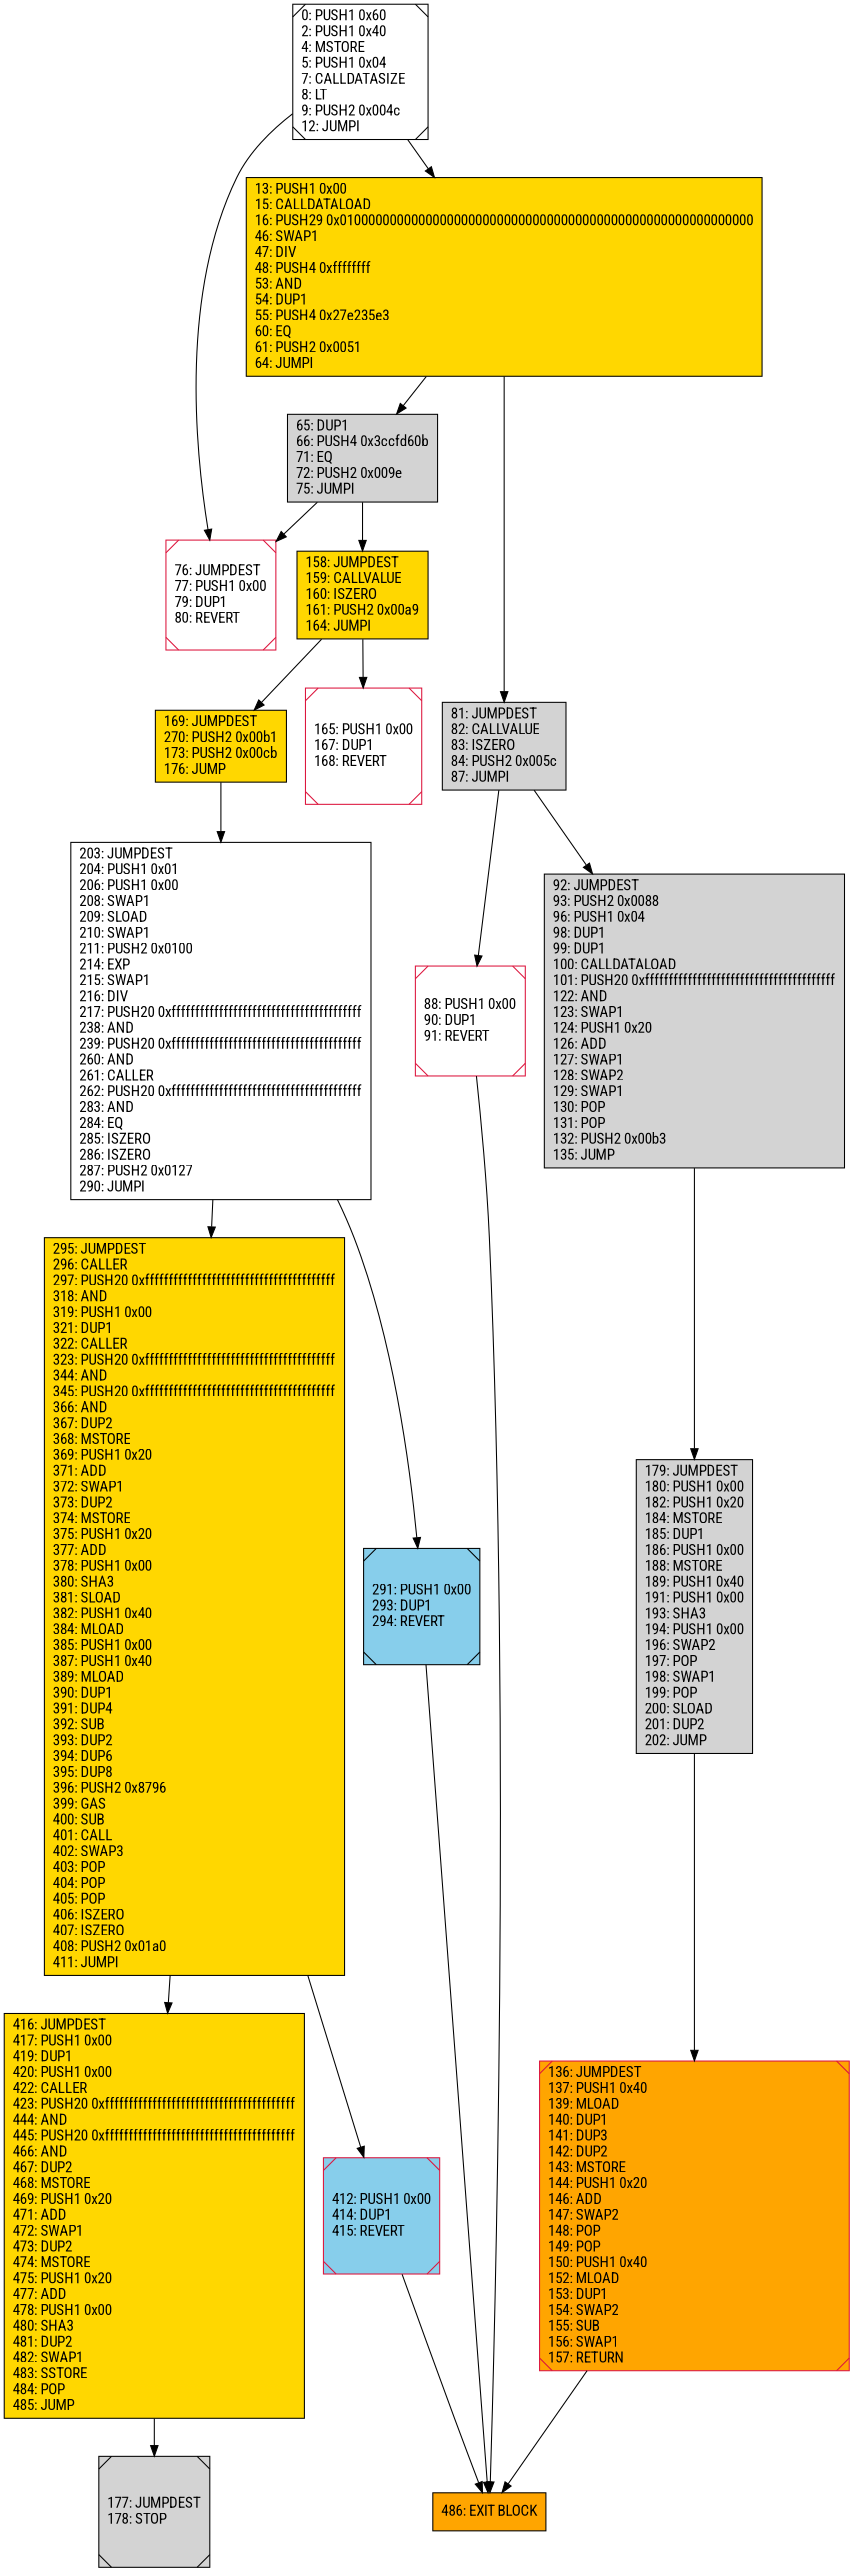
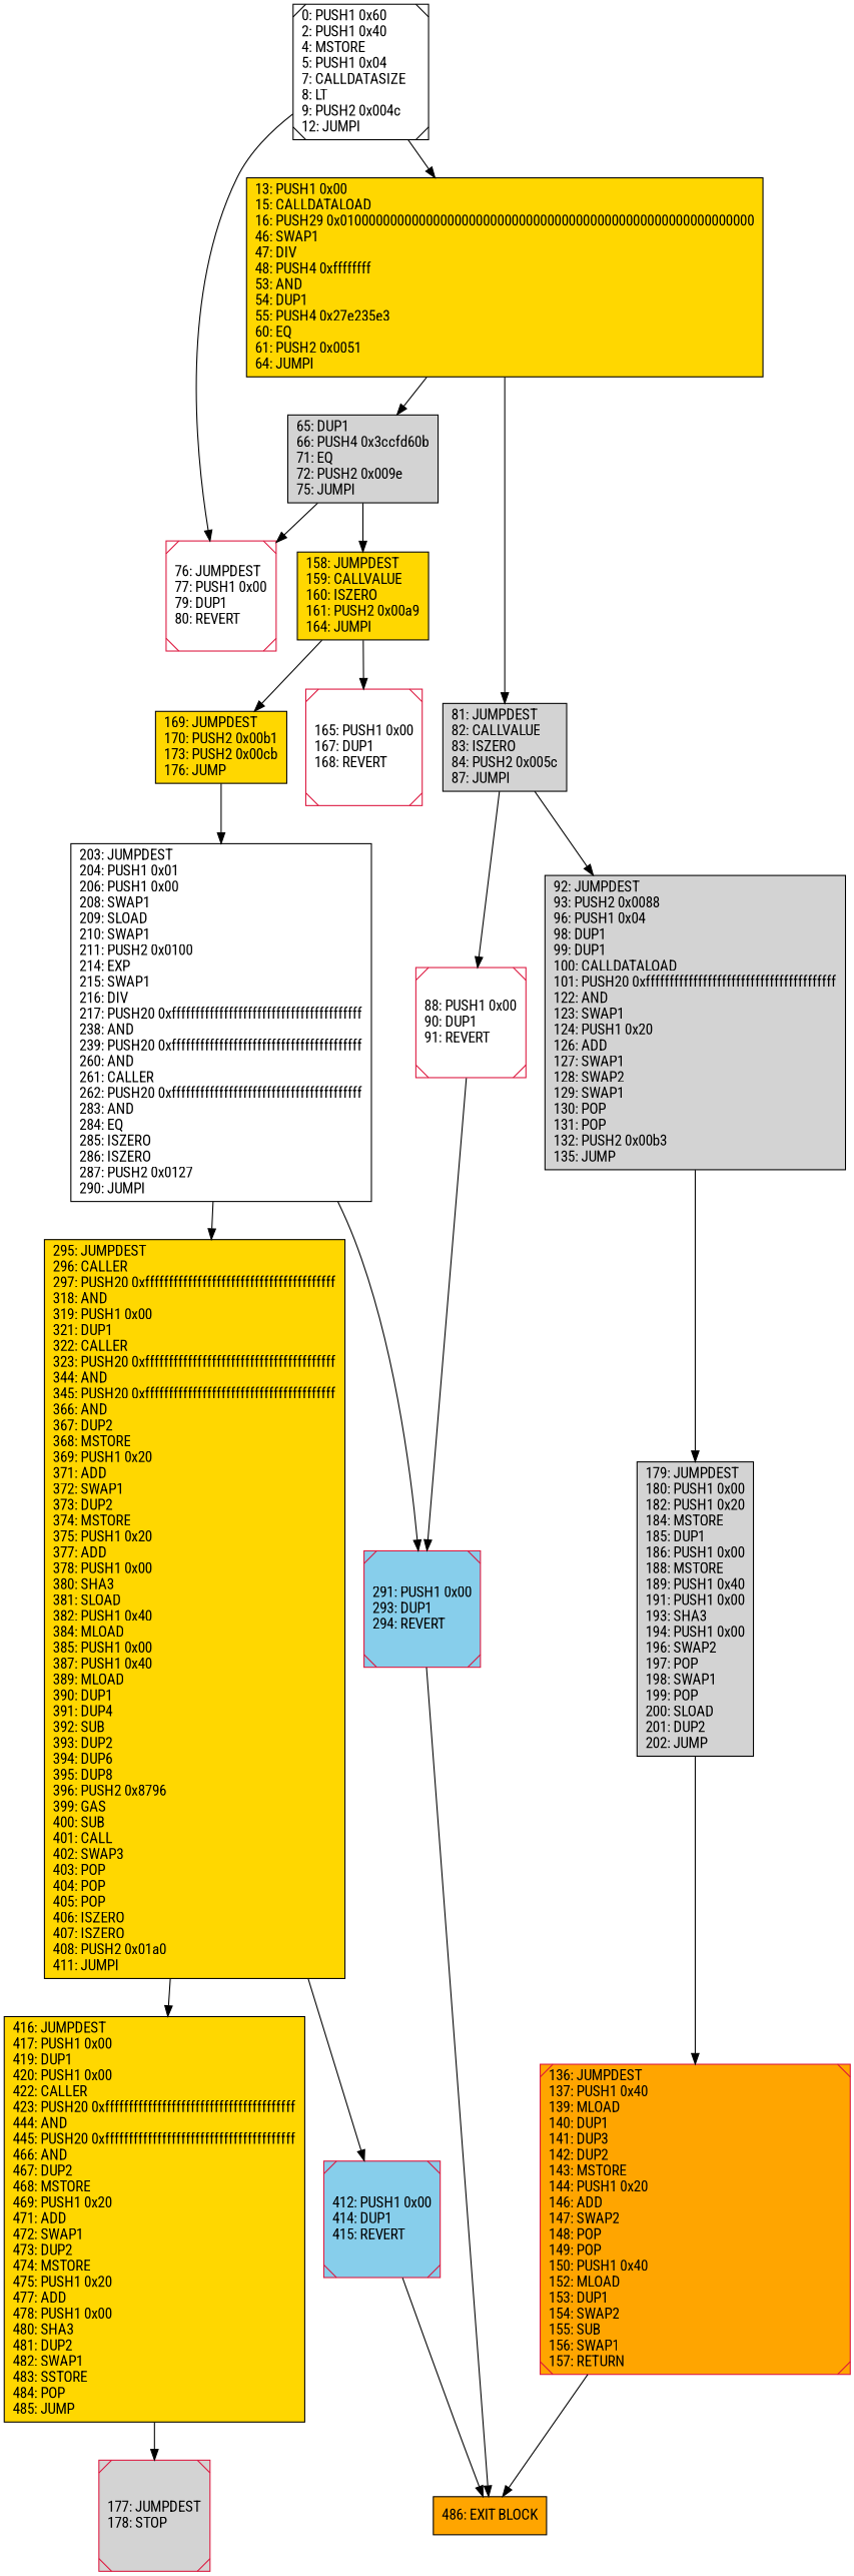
  digraph {
    fontname="Roboto Condensed"
    rankdir=UD
    node [color=black fillcolor=white fontcolor=black fontname="Roboto Condensed" shape=box style=filled]
    edge [fontname="Roboto Condensed"]
-   n1 [fillcolor=skyblue label="291: PUSH1 0x00\l293: DUP1\l294: REVERT\l" shape=Msquare]
+   n1 [color=crimson fillcolor=skyblue label="291: PUSH1 0x00\l293: DUP1\l294: REVERT\l" shape=Msquare]
    n2 [fillcolor=orange label="486: EXIT BLOCK\l"]
    n3 [color=crimson label="165: PUSH1 0x00\l167: DUP1\l168: REVERT\l" shape=Msquare]
-   n4 [fillcolor=lightgrey label="177: JUMPDEST\l178: STOP\l" shape=Msquare]
+   n4 [color=crimson fillcolor=lightgrey label="177: JUMPDEST\l178: STOP\l" shape=Msquare]
    n5 [label="0: PUSH1 0x60\l2: PUSH1 0x40\l4: MSTORE\l5: PUSH1 0x04\l7: CALLDATASIZE\l8: LT\l9: PUSH2 0x004c\l12: JUMPI\l" shape=Msquare]
    n6 [color=crimson label="76: JUMPDEST\l77: PUSH1 0x00\l79: DUP1\l80: REVERT\l" shape=Msquare]
    n7 [fillcolor=gold label="13: PUSH1 0x00\l15: CALLDATALOAD\l16: PUSH29 0x0100000000000000000000000000000000000000000000000000000000\l46: SWAP1\l47: DIV\l48: PUSH4 0xffffffff\l53: AND\l54: DUP1\l55: PUSH4 0x27e235e3\l60: EQ\l61: PUSH2 0x0051\l64: JUMPI\l"]
    n8 [fillcolor=lightgrey label="65: DUP1\l66: PUSH4 0x3ccfd60b\l71: EQ\l72: PUSH2 0x009e\l75: JUMPI\l"]
    n9 [fillcolor=lightgrey label="81: JUMPDEST\l82: CALLVALUE\l83: ISZERO\l84: PUSH2 0x005c\l87: JUMPI\l"]
    n10 [fillcolor=lightgrey label="179: JUMPDEST\l180: PUSH1 0x00\l182: PUSH1 0x20\l184: MSTORE\l185: DUP1\l186: PUSH1 0x00\l188: MSTORE\l189: PUSH1 0x40\l191: PUSH1 0x00\l193: SHA3\l194: PUSH1 0x00\l196: SWAP2\l197: POP\l198: SWAP1\l199: POP\l200: SLOAD\l201: DUP2\l202: JUMP\l"]
    n11 [color=crimson fillcolor=orange label="136: JUMPDEST\l137: PUSH1 0x40\l139: MLOAD\l140: DUP1\l141: DUP3\l142: DUP2\l143: MSTORE\l144: PUSH1 0x20\l146: ADD\l147: SWAP2\l148: POP\l149: POP\l150: PUSH1 0x40\l152: MLOAD\l153: DUP1\l154: SWAP2\l155: SUB\l156: SWAP1\l157: RETURN\l" shape=Msquare]
    n12 [fillcolor=gold label="295: JUMPDEST\l296: CALLER\l297: PUSH20 0xffffffffffffffffffffffffffffffffffffffff\l318: AND\l319: PUSH1 0x00\l321: DUP1\l322: CALLER\l323: PUSH20 0xffffffffffffffffffffffffffffffffffffffff\l344: AND\l345: PUSH20 0xffffffffffffffffffffffffffffffffffffffff\l366: AND\l367: DUP2\l368: MSTORE\l369: PUSH1 0x20\l371: ADD\l372: SWAP1\l373: DUP2\l374: MSTORE\l375: PUSH1 0x20\l377: ADD\l378: PUSH1 0x00\l380: SHA3\l381: SLOAD\l382: PUSH1 0x40\l384: MLOAD\l385: PUSH1 0x00\l387: PUSH1 0x40\l389: MLOAD\l390: DUP1\l391: DUP4\l392: SUB\l393: DUP2\l394: DUP6\l395: DUP8\l396: PUSH2 0x8796\l399: GAS\l400: SUB\l401: CALL\l402: SWAP3\l403: POP\l404: POP\l405: POP\l406: ISZERO\l407: ISZERO\l408: PUSH2 0x01a0\l411: JUMPI\l"]
    n13 [fillcolor=gold label="416: JUMPDEST\l417: PUSH1 0x00\l419: DUP1\l420: PUSH1 0x00\l422: CALLER\l423: PUSH20 0xffffffffffffffffffffffffffffffffffffffff\l444: AND\l445: PUSH20 0xffffffffffffffffffffffffffffffffffffffff\l466: AND\l467: DUP2\l468: MSTORE\l469: PUSH1 0x20\l471: ADD\l472: SWAP1\l473: DUP2\l474: MSTORE\l475: PUSH1 0x20\l477: ADD\l478: PUSH1 0x00\l480: SHA3\l481: DUP2\l482: SWAP1\l483: SSTORE\l484: POP\l485: JUMP\l"]
    n14 [color=crimson fillcolor=skyblue label="412: PUSH1 0x00\l414: DUP1\l415: REVERT\l" shape=Msquare]
    n15 [fillcolor=gold label="158: JUMPDEST\l159: CALLVALUE\l160: ISZERO\l161: PUSH2 0x00a9\l164: JUMPI\l"]
-   n16 [fillcolor=gold label="169: JUMPDEST\l270: PUSH2 0x00b1\l173: PUSH2 0x00cb\l176: JUMP\l"]
+   n16 [fillcolor=gold label="169: JUMPDEST\l170: PUSH2 0x00b1\l173: PUSH2 0x00cb\l176: JUMP\l"]
    n17 [color=crimson label="88: PUSH1 0x00\l90: DUP1\l91: REVERT\l" shape=Msquare]
    n18 [fillcolor=lightgrey label="92: JUMPDEST\l93: PUSH2 0x0088\l96: PUSH1 0x04\l98: DUP1\l99: DUP1\l100: CALLDATALOAD\l101: PUSH20 0xffffffffffffffffffffffffffffffffffffffff\l122: AND\l123: SWAP1\l124: PUSH1 0x20\l126: ADD\l127: SWAP1\l128: SWAP2\l129: SWAP1\l130: POP\l131: POP\l132: PUSH2 0x00b3\l135: JUMP\l"]
    n19 [label="203: JUMPDEST\l204: PUSH1 0x01\l206: PUSH1 0x00\l208: SWAP1\l209: SLOAD\l210: SWAP1\l211: PUSH2 0x0100\l214: EXP\l215: SWAP1\l216: DIV\l217: PUSH20 0xffffffffffffffffffffffffffffffffffffffff\l238: AND\l239: PUSH20 0xffffffffffffffffffffffffffffffffffffffff\l260: AND\l261: CALLER\l262: PUSH20 0xffffffffffffffffffffffffffffffffffffffff\l283: AND\l284: EQ\l285: ISZERO\l286: ISZERO\l287: PUSH2 0x0127\l290: JUMPI\l"]
    n1 -> n2
    n5 -> n6
    n5 -> n7
    n7 -> n8
    n7 -> n9
    n8 -> n6
    n8 -> n15
    n9 -> n17
    n9 -> n18
    n10 -> n11
    n11 -> n2
    n12 -> n13
    n12 -> n14
    n13 -> n4
    n14 -> n2
    n15 -> n3
    n15 -> n16
    n16 -> n19
-   n17 -> n2
+   n17 -> n1
    n18 -> n10
    n19 -> n1
    n19 -> n12
  }
